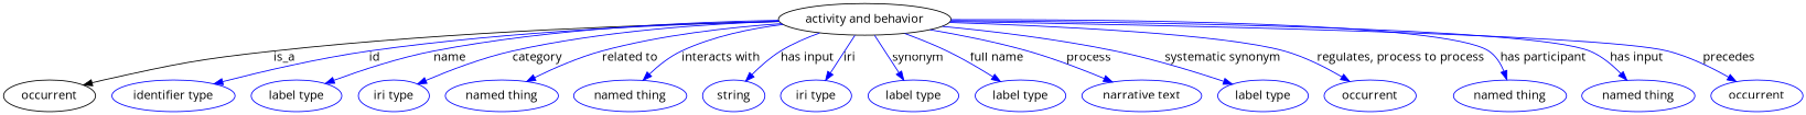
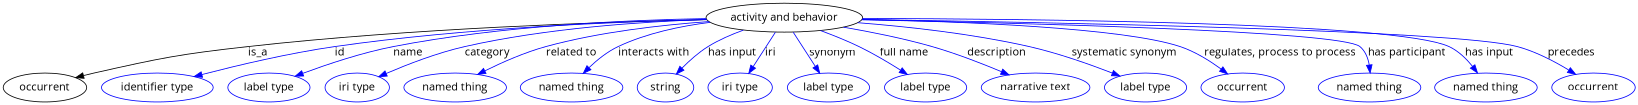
  digraph {
    fontname="Open Sans"
    node [fontname="Open Sans" color=blue]
    edge [fontname="Open Sans" color=blue style=solid]
    n1 [height=0.5 label="activity and behavior" width=2.3544 color=""]
    occurrent [height=0.5 width=1.2082 color=""]
    n3 [height=0.5 label="identifier type" width=1.652]
    n4 [height=0.5 label="label type" width=1.2425]
    n5 [height=0.5 label="iri type" width=0.9834]
    n6 [height=0.5 label="named thing" width=1.5019]
    n7 [height=0.5 label="named thing" width=1.5019]
    n8 [height=0.5 label=string width=0.8403]
    n9 [height=0.5 label="iri type" width=0.9834]
    n10 [height=0.5 label="label type" width=1.2425]
    n11 [height=0.5 label="label type" width=1.2425]
    n12 [height=0.5 label="narrative text" width=1.5834]
    n13 [height=0.5 label="label type" width=1.2425]
    n14 [height=0.5 label=occurrent width=1.2082]
    n15 [height=0.5 label="named thing" width=1.5019]
    n16 [height=0.5 label="named thing" width=1.5019]
    n17 [height=0.5 label=occurrent width=1.2082]
    n1 -> occurrent [label=is_a color="" style=""]
    n1 -> n3 [label=id]
    n1 -> n4 [label=name]
    n1 -> n5 [label=category]
    n1 -> n6 [label="related to"]
    n1 -> n7 [label="interacts with"]
    n1 -> n8 [label="has input"]
    n1 -> n9 [label=iri]
    n1 -> n10 [label=synonym]
    n1 -> n11 [label="full name"]
-   n1 -> n12 [label=process]
+   n1 -> n12 [label=description]
    n1 -> n13 [label="systematic synonym"]
    n1 -> n14 [label="regulates, process to process"]
    n1 -> n15 [label="has participant"]
    n1 -> n16 [label="has input"]
    n1 -> n17 [label=precedes]
  }
